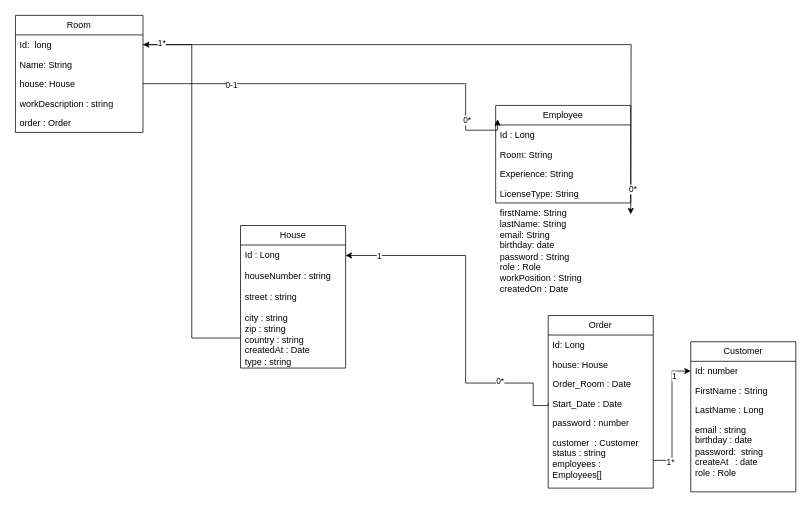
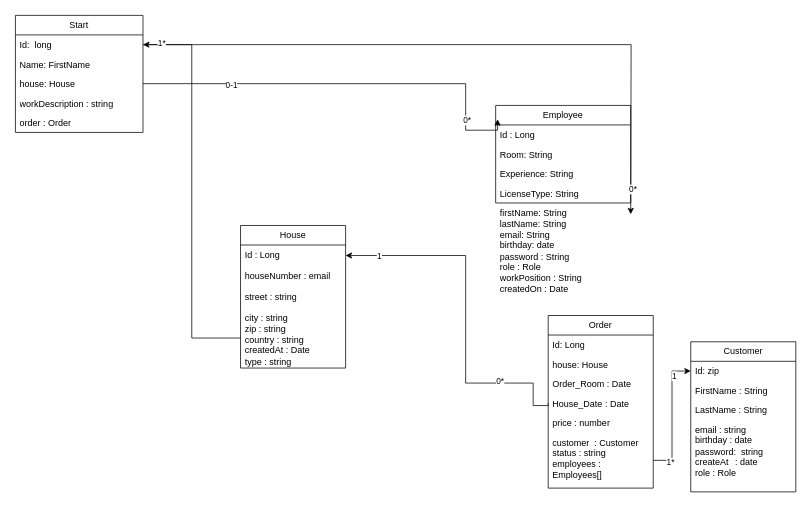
  <mxCell id="0" />
  <mxCell id="1" parent="0" />
  <mxCell id="2" value="House" style="swimlane;fontStyle=0;childLayout=stackLayout;horizontal=1;startSize=26;fillColor=none;horizontalStack=0;resizeParent=1;resizeParentMax=0;resizeLast=0;collapsible=1;marginBottom=0;whiteSpace=wrap;html=1;" parent="1" vertex="1"><mxGeometry x="320" y="300" width="140" height="190" as="geometry" /></mxCell>
  <mxCell id="3" value="Id : Long" style="text;strokeColor=none;fillColor=none;align=left;verticalAlign=top;spacingLeft=4;spacingRight=4;overflow=hidden;rotatable=0;points=[[0,0.5],[1,0.5]];portConstraint=eastwest;whiteSpace=wrap;html=1;" parent="2" vertex="1"><mxGeometry y="26" width="140" height="28" as="geometry" /></mxCell>
- <mxCell id="4" value="houseNumber : string" style="text;strokeColor=none;fillColor=none;align=left;verticalAlign=top;spacingLeft=4;spacingRight=4;overflow=hidden;rotatable=0;points=[[0,0.5],[1,0.5]];portConstraint=eastwest;whiteSpace=wrap;html=1;" parent="2" vertex="1"><mxGeometry y="54" width="140" height="28" as="geometry" /></mxCell>
+ <mxCell id="4" value="houseNumber : email" style="text;strokeColor=none;fillColor=none;align=left;verticalAlign=top;spacingLeft=4;spacingRight=4;overflow=hidden;rotatable=0;points=[[0,0.5],[1,0.5]];portConstraint=eastwest;whiteSpace=wrap;html=1;" parent="2" vertex="1"><mxGeometry y="54" width="140" height="28" as="geometry" /></mxCell>
  <mxCell id="5" value="street : string" style="text;strokeColor=none;fillColor=none;align=left;verticalAlign=top;spacingLeft=4;spacingRight=4;overflow=hidden;rotatable=0;points=[[0,0.5],[1,0.5]];portConstraint=eastwest;whiteSpace=wrap;html=1;" parent="2" vertex="1"><mxGeometry y="82" width="140" height="28" as="geometry" /></mxCell>
  <mxCell id="6" value="city : string&lt;br&gt;zip : string&lt;br&gt;country : string&lt;br&gt;createdAt : Date&lt;br&gt;type : string" style="text;strokeColor=none;fillColor=none;align=left;verticalAlign=top;spacingLeft=4;spacingRight=4;overflow=hidden;rotatable=0;points=[[0,0.5],[1,0.5]];portConstraint=eastwest;whiteSpace=wrap;html=1;" parent="2" vertex="1"><mxGeometry y="110" width="140" height="80" as="geometry" /></mxCell>
  <mxCell id="7" value="Employee" style="swimlane;fontStyle=0;childLayout=stackLayout;horizontal=1;startSize=26;fillColor=none;horizontalStack=0;resizeParent=1;resizeParentMax=0;resizeLast=0;collapsible=1;marginBottom=0;whiteSpace=wrap;html=1;" parent="1" vertex="1"><mxGeometry x="660" y="140" width="180" height="130" as="geometry" /></mxCell>
  <mxCell id="8" value="Id : Long" style="text;strokeColor=none;fillColor=none;align=left;verticalAlign=top;spacingLeft=4;spacingRight=4;overflow=hidden;rotatable=0;points=[[0,0.5],[1,0.5]];portConstraint=eastwest;whiteSpace=wrap;html=1;" parent="7" vertex="1"><mxGeometry y="26" width="180" height="26" as="geometry" /></mxCell>
  <mxCell id="9" value="Room: String" style="text;strokeColor=none;fillColor=none;align=left;verticalAlign=top;spacingLeft=4;spacingRight=4;overflow=hidden;rotatable=0;points=[[0,0.5],[1,0.5]];portConstraint=eastwest;whiteSpace=wrap;html=1;" parent="7" vertex="1"><mxGeometry y="52" width="180" height="26" as="geometry" /></mxCell>
  <mxCell id="10" value="Experience: String" style="text;strokeColor=none;fillColor=none;align=left;verticalAlign=top;spacingLeft=4;spacingRight=4;overflow=hidden;rotatable=0;points=[[0,0.5],[1,0.5]];portConstraint=eastwest;whiteSpace=wrap;html=1;" parent="7" vertex="1"><mxGeometry y="78" width="180" height="26" as="geometry" /></mxCell>
  <mxCell id="11" value="LicenseType: String" style="text;strokeColor=none;fillColor=none;align=left;verticalAlign=top;spacingLeft=4;spacingRight=4;overflow=hidden;rotatable=0;points=[[0,0.5],[1,0.5]];portConstraint=eastwest;whiteSpace=wrap;html=1;" parent="7" vertex="1"><mxGeometry y="104" width="180" height="26" as="geometry" /></mxCell>
  <mxCell id="12" value="Order" style="swimlane;fontStyle=0;childLayout=stackLayout;horizontal=1;startSize=26;fillColor=none;horizontalStack=0;resizeParent=1;resizeParentMax=0;resizeLast=0;collapsible=1;marginBottom=0;whiteSpace=wrap;html=1;" parent="1" vertex="1"><mxGeometry x="730" y="420" width="140" height="230" as="geometry" /></mxCell>
  <mxCell id="13" value="Id: Long" style="text;strokeColor=none;fillColor=none;align=left;verticalAlign=top;spacingLeft=4;spacingRight=4;overflow=hidden;rotatable=0;points=[[0,0.5],[1,0.5]];portConstraint=eastwest;whiteSpace=wrap;html=1;" parent="12" vertex="1"><mxGeometry y="26" width="140" height="26" as="geometry" /></mxCell>
  <mxCell id="14" value="house: House" style="text;strokeColor=none;fillColor=none;align=left;verticalAlign=top;spacingLeft=4;spacingRight=4;overflow=hidden;rotatable=0;points=[[0,0.5],[1,0.5]];portConstraint=eastwest;whiteSpace=wrap;html=1;" parent="12" vertex="1"><mxGeometry y="52" width="140" height="26" as="geometry" /></mxCell>
  <mxCell id="15" value="Order_Room : Date" style="text;strokeColor=none;fillColor=none;align=left;verticalAlign=top;spacingLeft=4;spacingRight=4;overflow=hidden;rotatable=0;points=[[0,0.5],[1,0.5]];portConstraint=eastwest;whiteSpace=wrap;html=1;" parent="12" vertex="1"><mxGeometry y="78" width="140" height="26" as="geometry" /></mxCell>
- <mxCell id="16" value="Start_Date : Date" style="text;strokeColor=none;fillColor=none;align=left;verticalAlign=top;spacingLeft=4;spacingRight=4;overflow=hidden;rotatable=0;points=[[0,0.5],[1,0.5]];portConstraint=eastwest;whiteSpace=wrap;html=1;" parent="12" vertex="1"><mxGeometry y="104" width="140" height="26" as="geometry" /></mxCell>
- <mxCell id="17" value="password : number" style="text;strokeColor=none;fillColor=none;align=left;verticalAlign=top;spacingLeft=4;spacingRight=4;overflow=hidden;rotatable=0;points=[[0,0.5],[1,0.5]];portConstraint=eastwest;whiteSpace=wrap;html=1;" parent="12" vertex="1"><mxGeometry y="130" width="140" height="26" as="geometry" /></mxCell>
+ <mxCell id="16" value="House_Date : Date" style="text;strokeColor=none;fillColor=none;align=left;verticalAlign=top;spacingLeft=4;spacingRight=4;overflow=hidden;rotatable=0;points=[[0,0.5],[1,0.5]];portConstraint=eastwest;whiteSpace=wrap;html=1;" parent="12" vertex="1"><mxGeometry y="104" width="140" height="26" as="geometry" /></mxCell>
+ <mxCell id="17" value="price : number" style="text;strokeColor=none;fillColor=none;align=left;verticalAlign=top;spacingLeft=4;spacingRight=4;overflow=hidden;rotatable=0;points=[[0,0.5],[1,0.5]];portConstraint=eastwest;whiteSpace=wrap;html=1;" parent="12" vertex="1"><mxGeometry y="130" width="140" height="26" as="geometry" /></mxCell>
  <mxCell id="18" value="customer&amp;nbsp; : Customer&lt;br&gt;status : string&lt;br&gt;employees : Employees[]" style="text;strokeColor=none;fillColor=none;align=left;verticalAlign=top;spacingLeft=4;spacingRight=4;overflow=hidden;rotatable=0;points=[[0,0.5],[1,0.5]];portConstraint=eastwest;whiteSpace=wrap;html=1;" parent="12" vertex="1"><mxGeometry y="156" width="140" height="74" as="geometry" /></mxCell>
- <mxCell id="19" value="Room" style="swimlane;fontStyle=0;childLayout=stackLayout;horizontal=1;startSize=26;fillColor=none;horizontalStack=0;resizeParent=1;resizeParentMax=0;resizeLast=0;collapsible=1;marginBottom=0;whiteSpace=wrap;html=1;" parent="1" vertex="1"><mxGeometry x="20" y="20" width="170" height="156" as="geometry" /></mxCell>
+ <mxCell id="19" value="Start" style="swimlane;fontStyle=0;childLayout=stackLayout;horizontal=1;startSize=26;fillColor=none;horizontalStack=0;resizeParent=1;resizeParentMax=0;resizeLast=0;collapsible=1;marginBottom=0;whiteSpace=wrap;html=1;" parent="1" vertex="1"><mxGeometry x="20" y="20" width="170" height="156" as="geometry" /></mxCell>
  <mxCell id="20" value="Id:&amp;nbsp; long" style="text;strokeColor=none;fillColor=none;align=left;verticalAlign=top;spacingLeft=4;spacingRight=4;overflow=hidden;rotatable=0;points=[[0,0.5],[1,0.5]];portConstraint=eastwest;whiteSpace=wrap;html=1;" parent="19" vertex="1"><mxGeometry y="26" width="170" height="26" as="geometry" /></mxCell>
- <mxCell id="21" value="Name: String" style="text;strokeColor=none;fillColor=none;align=left;verticalAlign=top;spacingLeft=4;spacingRight=4;overflow=hidden;rotatable=0;points=[[0,0.5],[1,0.5]];portConstraint=eastwest;whiteSpace=wrap;html=1;" parent="19" vertex="1"><mxGeometry y="52" width="170" height="26" as="geometry" /></mxCell>
+ <mxCell id="21" value="Name: FirstName" style="text;strokeColor=none;fillColor=none;align=left;verticalAlign=top;spacingLeft=4;spacingRight=4;overflow=hidden;rotatable=0;points=[[0,0.5],[1,0.5]];portConstraint=eastwest;whiteSpace=wrap;html=1;" parent="19" vertex="1"><mxGeometry y="52" width="170" height="26" as="geometry" /></mxCell>
  <mxCell id="22" value="house: House" style="text;strokeColor=none;fillColor=none;align=left;verticalAlign=top;spacingLeft=4;spacingRight=4;overflow=hidden;rotatable=0;points=[[0,0.5],[1,0.5]];portConstraint=eastwest;whiteSpace=wrap;html=1;" parent="19" vertex="1"><mxGeometry y="78" width="170" height="26" as="geometry" /></mxCell>
  <mxCell id="23" value="workDescription : string" style="text;strokeColor=none;fillColor=none;align=left;verticalAlign=top;spacingLeft=4;spacingRight=4;overflow=hidden;rotatable=0;points=[[0,0.5],[1,0.5]];portConstraint=eastwest;whiteSpace=wrap;html=1;" parent="19" vertex="1"><mxGeometry y="104" width="170" height="26" as="geometry" /></mxCell>
  <mxCell id="24" value="order : Order" style="text;strokeColor=none;fillColor=none;align=left;verticalAlign=top;spacingLeft=4;spacingRight=4;overflow=hidden;rotatable=0;points=[[0,0.5],[1,0.5]];portConstraint=eastwest;whiteSpace=wrap;html=1;" parent="19" vertex="1"><mxGeometry y="130" width="170" height="26" as="geometry" /></mxCell>
  <mxCell id="25" style="edgeStyle=orthogonalEdgeStyle;rounded=0;orthogonalLoop=1;jettySize=auto;html=1;" parent="1" source="6" target="20" edge="1"><mxGeometry relative="1" as="geometry" /></mxCell>
  <mxCell id="26" style="edgeStyle=orthogonalEdgeStyle;rounded=0;orthogonalLoop=1;jettySize=auto;html=1;entryX=0.014;entryY=0.142;entryDx=0;entryDy=0;entryPerimeter=0;" parent="1" source="22" target="7" edge="1"><mxGeometry relative="1" as="geometry"><Array as="points"><mxPoint x="620" y="111" /><mxPoint x="620" y="173" /></Array></mxGeometry></mxCell>
  <mxCell id="27" value="0-1" style="edgeLabel;html=1;align=center;verticalAlign=middle;resizable=0;points=[];" parent="26" vertex="1" connectable="0"><mxGeometry x="-0.572" y="-1" relative="1" as="geometry"><mxPoint as="offset" /></mxGeometry></mxCell>
  <mxCell id="28" value="0*" style="edgeLabel;html=1;align=center;verticalAlign=middle;resizable=0;points=[];" parent="26" vertex="1" connectable="0"><mxGeometry x="0.74" y="1" relative="1" as="geometry"><mxPoint as="offset" /></mxGeometry></mxCell>
  <mxCell id="29" style="edgeStyle=orthogonalEdgeStyle;rounded=0;orthogonalLoop=1;jettySize=auto;html=1;exitX=0;exitY=0.5;exitDx=0;exitDy=0;" parent="1" source="16" target="3" edge="1"><mxGeometry relative="1" as="geometry"><Array as="points"><mxPoint x="730" y="540" /><mxPoint x="710" y="540" /><mxPoint x="710" y="510" /><mxPoint x="620" y="510" /><mxPoint x="620" y="340" /></Array><mxPoint x="650" y="546" as="sourcePoint" /></mxGeometry></mxCell>
  <mxCell id="30" value="1" style="edgeLabel;html=1;align=center;verticalAlign=middle;resizable=0;points=[];" parent="29" vertex="1" connectable="0"><mxGeometry x="0.815" relative="1" as="geometry"><mxPoint as="offset" /></mxGeometry></mxCell>
  <mxCell id="31" value="0*" style="edgeLabel;html=1;align=center;verticalAlign=middle;resizable=0;points=[];" parent="29" vertex="1" connectable="0"><mxGeometry x="-0.587" y="-3" relative="1" as="geometry"><mxPoint as="offset" /></mxGeometry></mxCell>
  <mxCell id="32" value="Customer" style="swimlane;fontStyle=0;childLayout=stackLayout;horizontal=1;startSize=26;fillColor=none;horizontalStack=0;resizeParent=1;resizeParentMax=0;resizeLast=0;collapsible=1;marginBottom=0;whiteSpace=wrap;html=1;" parent="1" vertex="1"><mxGeometry x="920" y="455" width="140" height="200" as="geometry" /></mxCell>
- <mxCell id="33" value="Id: number" style="text;strokeColor=none;fillColor=none;align=left;verticalAlign=top;spacingLeft=4;spacingRight=4;overflow=hidden;rotatable=0;points=[[0,0.5],[1,0.5]];portConstraint=eastwest;whiteSpace=wrap;html=1;" parent="32" vertex="1"><mxGeometry y="26" width="140" height="26" as="geometry" /></mxCell>
+ <mxCell id="33" value="Id: zip" style="text;strokeColor=none;fillColor=none;align=left;verticalAlign=top;spacingLeft=4;spacingRight=4;overflow=hidden;rotatable=0;points=[[0,0.5],[1,0.5]];portConstraint=eastwest;whiteSpace=wrap;html=1;" parent="32" vertex="1"><mxGeometry y="26" width="140" height="26" as="geometry" /></mxCell>
  <mxCell id="34" value="FirstName : String" style="text;strokeColor=none;fillColor=none;align=left;verticalAlign=top;spacingLeft=4;spacingRight=4;overflow=hidden;rotatable=0;points=[[0,0.5],[1,0.5]];portConstraint=eastwest;whiteSpace=wrap;html=1;" parent="32" vertex="1"><mxGeometry y="52" width="140" height="26" as="geometry" /></mxCell>
- <mxCell id="35" value="LastName : Long" style="text;strokeColor=none;fillColor=none;align=left;verticalAlign=top;spacingLeft=4;spacingRight=4;overflow=hidden;rotatable=0;points=[[0,0.5],[1,0.5]];portConstraint=eastwest;whiteSpace=wrap;html=1;" parent="32" vertex="1"><mxGeometry y="78" width="140" height="26" as="geometry" /></mxCell>
+ <mxCell id="35" value="LastName : String" style="text;strokeColor=none;fillColor=none;align=left;verticalAlign=top;spacingLeft=4;spacingRight=4;overflow=hidden;rotatable=0;points=[[0,0.5],[1,0.5]];portConstraint=eastwest;whiteSpace=wrap;html=1;" parent="32" vertex="1"><mxGeometry y="78" width="140" height="26" as="geometry" /></mxCell>
  <mxCell id="36" value="email : string&lt;br&gt;birthday : date&lt;br&gt;password:&amp;nbsp; string&lt;br&gt;createAt&lt;span style=&quot;white-space: pre;&quot;&gt;&#09;&lt;/span&gt;: date&lt;br&gt;role : Role" style="text;strokeColor=none;fillColor=none;align=left;verticalAlign=top;spacingLeft=4;spacingRight=4;overflow=hidden;rotatable=0;points=[[0,0.5],[1,0.5]];portConstraint=eastwest;whiteSpace=wrap;html=1;" parent="32" vertex="1"><mxGeometry y="104" width="140" height="96" as="geometry" /></mxCell>
  <mxCell id="37" style="edgeStyle=orthogonalEdgeStyle;rounded=0;orthogonalLoop=1;jettySize=auto;html=1;entryX=0;entryY=0.5;entryDx=0;entryDy=0;" parent="1" source="18" target="33" edge="1"><mxGeometry relative="1" as="geometry" /></mxCell>
  <mxCell id="38" value="1*" style="edgeLabel;html=1;align=center;verticalAlign=middle;resizable=0;points=[];" parent="37" vertex="1" connectable="0"><mxGeometry x="-0.745" y="-2" relative="1" as="geometry"><mxPoint as="offset" /></mxGeometry></mxCell>
  <mxCell id="39" value="1" style="edgeLabel;html=1;align=center;verticalAlign=middle;resizable=0;points=[];" parent="37" vertex="1" connectable="0"><mxGeometry x="0.634" y="-2" relative="1" as="geometry"><mxPoint as="offset" /></mxGeometry></mxCell>
  <mxCell id="40" style="edgeStyle=orthogonalEdgeStyle;rounded=0;orthogonalLoop=1;jettySize=auto;html=1;entryX=1;entryY=0.5;entryDx=0;entryDy=0;" parent="1" source="20" edge="1"><mxGeometry relative="1" as="geometry"><mxPoint x="840" y="285" as="targetPoint" /></mxGeometry></mxCell>
  <mxCell id="41" value="0*" style="edgeLabel;html=1;align=center;verticalAlign=middle;resizable=0;points=[];" parent="40" vertex="1" connectable="0"><mxGeometry x="0.923" y="2" relative="1" as="geometry"><mxPoint as="offset" /></mxGeometry></mxCell>
  <mxCell id="42" value="1*" style="edgeLabel;html=1;align=center;verticalAlign=middle;resizable=0;points=[];" parent="40" vertex="1" connectable="0"><mxGeometry x="-0.945" y="3" relative="1" as="geometry"><mxPoint as="offset" /></mxGeometry></mxCell>
  <mxCell id="43" value="firstName: String&lt;br&gt;lastName: String&lt;br&gt;email: String&lt;br&gt;birthday: date&lt;br&gt;password : String&lt;br&gt;role : Role&lt;br&gt;workPosition : String&lt;br&gt;createdOn : Date" style="text;strokeColor=none;fillColor=none;align=left;verticalAlign=top;spacingLeft=4;spacingRight=4;overflow=hidden;rotatable=0;points=[[0,0.5],[1,0.5]];portConstraint=eastwest;whiteSpace=wrap;html=1;" parent="1" vertex="1"><mxGeometry x="660" y="270" width="180" height="120" as="geometry" /></mxCell>
